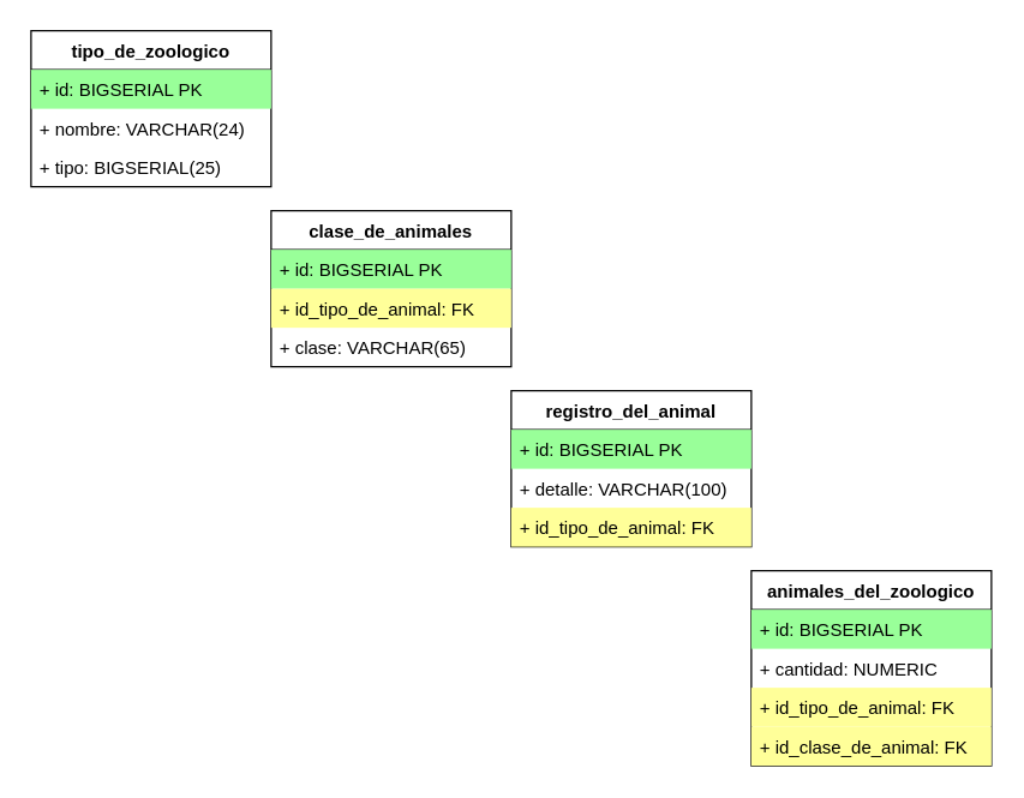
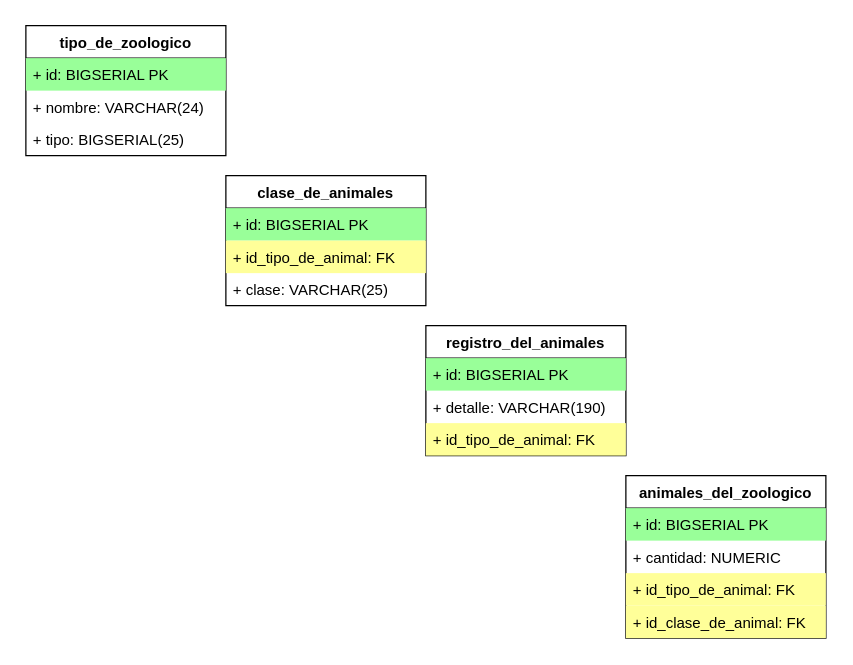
  <mxCell id="0" />
  <mxCell id="1" parent="0" />
  <mxCell id="2" value="tipo_de_zoologico" style="swimlane;fontStyle=1;align=center;verticalAlign=top;childLayout=stackLayout;horizontal=1;startSize=26;horizontalStack=0;resizeParent=1;resizeParentMax=0;resizeLast=0;collapsible=1;marginBottom=0;" parent="1" vertex="1"><mxGeometry x="20" width="160" height="104" as="geometry" y="20" /></mxCell>
  <mxCell id="3" value="+ id: BIGSERIAL PK" style="text;strokeColor=none;fillColor=#99FF99;align=left;verticalAlign=top;spacingLeft=4;spacingRight=4;overflow=hidden;rotatable=0;points=[[0,0.5],[1,0.5]];portConstraint=eastwest;" parent="2" vertex="1"><mxGeometry y="26" width="160" height="26" as="geometry" /></mxCell>
  <mxCell id="4" value="+ nombre: VARCHAR(24)" style="text;strokeColor=none;fillColor=none;align=left;verticalAlign=top;spacingLeft=4;spacingRight=4;overflow=hidden;rotatable=0;points=[[0,0.5],[1,0.5]];portConstraint=eastwest;" parent="2" vertex="1"><mxGeometry y="52" width="160" height="26" as="geometry" /></mxCell>
  <mxCell id="5" value="+ tipo: BIGSERIAL(25)" style="text;strokeColor=none;fillColor=none;align=left;verticalAlign=top;spacingLeft=4;spacingRight=4;overflow=hidden;rotatable=0;points=[[0,0.5],[1,0.5]];portConstraint=eastwest;" parent="2" vertex="1"><mxGeometry y="78" width="160" height="26" as="geometry" /></mxCell>
- <mxCell id="6" value="registro_del_animal" style="swimlane;fontStyle=1;align=center;verticalAlign=top;childLayout=stackLayout;horizontal=1;startSize=26;horizontalStack=0;resizeParent=1;resizeParentMax=0;resizeLast=0;collapsible=1;marginBottom=0;" parent="1" vertex="1"><mxGeometry x="340" y="260" width="160" height="104" as="geometry" /></mxCell>
+ <mxCell id="6" value="registro_del_animales" style="swimlane;fontStyle=1;align=center;verticalAlign=top;childLayout=stackLayout;horizontal=1;startSize=26;horizontalStack=0;resizeParent=1;resizeParentMax=0;resizeLast=0;collapsible=1;marginBottom=0;" parent="1" vertex="1"><mxGeometry x="340" y="260" width="160" height="104" as="geometry" /></mxCell>
  <mxCell id="7" value="+ id: BIGSERIAL PK" style="text;strokeColor=none;fillColor=#99FF99;align=left;verticalAlign=top;spacingLeft=4;spacingRight=4;overflow=hidden;rotatable=0;points=[[0,0.5],[1,0.5]];portConstraint=eastwest;" parent="6" vertex="1"><mxGeometry y="26" width="160" height="26" as="geometry" /></mxCell>
- <mxCell id="8" value="+ detalle: VARCHAR(100)" style="text;strokeColor=none;fillColor=none;align=left;verticalAlign=top;spacingLeft=4;spacingRight=4;overflow=hidden;rotatable=0;points=[[0,0.5],[1,0.5]];portConstraint=eastwest;" parent="6" vertex="1"><mxGeometry y="52" width="160" height="26" as="geometry" /></mxCell>
+ <mxCell id="8" value="+ detalle: VARCHAR(190)" style="text;strokeColor=none;fillColor=none;align=left;verticalAlign=top;spacingLeft=4;spacingRight=4;overflow=hidden;rotatable=0;points=[[0,0.5],[1,0.5]];portConstraint=eastwest;" parent="6" vertex="1"><mxGeometry y="52" width="160" height="26" as="geometry" /></mxCell>
  <mxCell id="9" value="+ id_tipo_de_animal: FK" style="text;strokeColor=none;fillColor=#FFFF99;align=left;verticalAlign=top;spacingLeft=4;spacingRight=4;overflow=hidden;rotatable=0;points=[[0,0.5],[1,0.5]];portConstraint=eastwest;" parent="6" vertex="1"><mxGeometry y="78" width="160" height="26" as="geometry" /></mxCell>
  <mxCell id="10" value="animales_del_zoologico" style="swimlane;fontStyle=1;align=center;verticalAlign=top;childLayout=stackLayout;horizontal=1;startSize=26;horizontalStack=0;resizeParent=1;resizeParentMax=0;resizeLast=0;collapsible=1;marginBottom=0;" parent="1" vertex="1"><mxGeometry x="500" y="380" width="160" height="130" as="geometry" /></mxCell>
  <mxCell id="11" value="+ id: BIGSERIAL PK" style="text;strokeColor=none;fillColor=#99FF99;align=left;verticalAlign=top;spacingLeft=4;spacingRight=4;overflow=hidden;rotatable=0;points=[[0,0.5],[1,0.5]];portConstraint=eastwest;" parent="10" vertex="1"><mxGeometry y="26" width="160" height="26" as="geometry" /></mxCell>
  <mxCell id="12" value="+ cantidad: NUMERIC" style="text;strokeColor=none;fillColor=none;align=left;verticalAlign=top;spacingLeft=4;spacingRight=4;overflow=hidden;rotatable=0;points=[[0,0.5],[1,0.5]];portConstraint=eastwest;" parent="10" vertex="1"><mxGeometry y="52" width="160" height="26" as="geometry" /></mxCell>
  <mxCell id="13" value="+ id_tipo_de_animal: FK" style="text;strokeColor=none;fillColor=#FFFF99;align=left;verticalAlign=top;spacingLeft=4;spacingRight=4;overflow=hidden;rotatable=0;points=[[0,0.5],[1,0.5]];portConstraint=eastwest;" parent="10" vertex="1"><mxGeometry y="78" width="160" height="26" as="geometry" /></mxCell>
  <mxCell id="14" value="+ id_clase_de_animal: FK" style="text;strokeColor=none;fillColor=#FFFF99;align=left;verticalAlign=top;spacingLeft=4;spacingRight=4;overflow=hidden;rotatable=0;points=[[0,0.5],[1,0.5]];portConstraint=eastwest;" parent="10" vertex="1"><mxGeometry y="104" width="160" height="26" as="geometry" /></mxCell>
  <mxCell id="15" value="clase_de_animales" style="swimlane;fontStyle=1;align=center;verticalAlign=top;childLayout=stackLayout;horizontal=1;startSize=26;horizontalStack=0;resizeParent=1;resizeParentMax=0;resizeLast=0;collapsible=1;marginBottom=0;" parent="1" vertex="1"><mxGeometry x="180" y="140" width="160" height="104" as="geometry" /></mxCell>
  <mxCell id="16" value="+ id: BIGSERIAL PK" style="text;strokeColor=none;fillColor=#99FF99;align=left;verticalAlign=top;spacingLeft=4;spacingRight=4;overflow=hidden;rotatable=0;points=[[0,0.5],[1,0.5]];portConstraint=eastwest;" parent="15" vertex="1"><mxGeometry y="26" width="160" height="26" as="geometry" /></mxCell>
  <mxCell id="17" value="+ id_tipo_de_animal: FK" style="text;strokeColor=none;fillColor=#FFFF99;align=left;verticalAlign=top;spacingLeft=4;spacingRight=4;overflow=hidden;rotatable=0;points=[[0,0.5],[1,0.5]];portConstraint=eastwest;" parent="15" vertex="1"><mxGeometry y="52" width="160" height="26" as="geometry" /></mxCell>
- <mxCell id="18" value="+ clase: VARCHAR(65)" style="text;strokeColor=none;fillColor=none;align=left;verticalAlign=top;spacingLeft=4;spacingRight=4;overflow=hidden;rotatable=0;points=[[0,0.5],[1,0.5]];portConstraint=eastwest;" parent="15" vertex="1"><mxGeometry y="78" width="160" height="26" as="geometry" /></mxCell>
+ <mxCell id="18" value="+ clase: VARCHAR(25)" style="text;strokeColor=none;fillColor=none;align=left;verticalAlign=top;spacingLeft=4;spacingRight=4;overflow=hidden;rotatable=0;points=[[0,0.5],[1,0.5]];portConstraint=eastwest;" parent="15" vertex="1"><mxGeometry y="78" width="160" height="26" as="geometry" /></mxCell>
